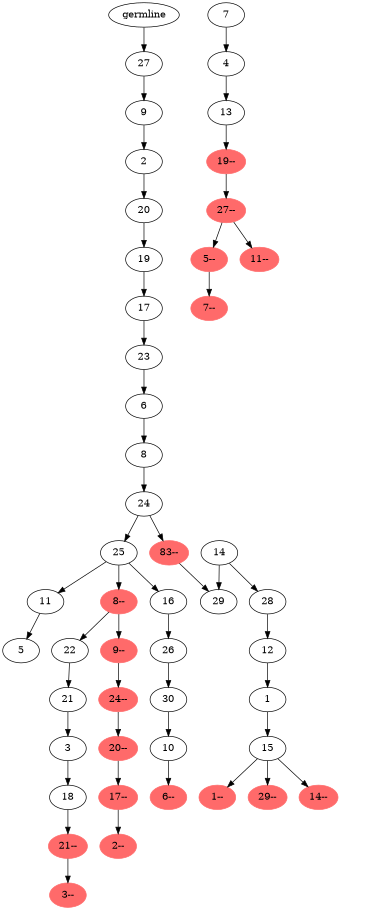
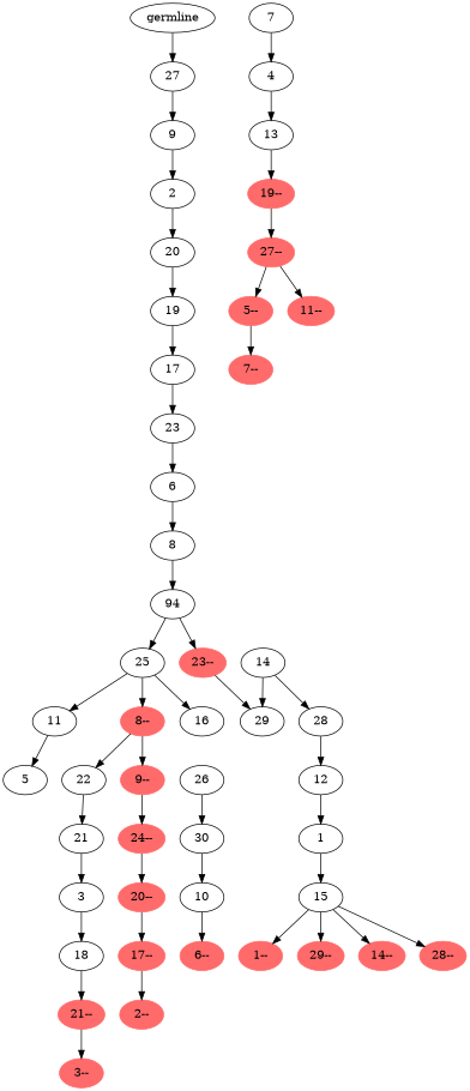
  digraph {
    n1 [label=germline]
    n2 [label=27]
    n3 [label=9]
    n4 [label=2]
    n5 [label=20]
    n6 [label=19]
    n7 [label=17]
    n8 [label=23]
    n9 [label=6]
    n10 [label=8]
-   n11 [label=24]
-   n12 [color=indianred1 label="83--" style=filled]
+   n11 [label=94]
+   n12 [color=indianred1 label="23--" style=filled]
    n13 [label=25]
    n14 [label=29]
    n15 [label=16]
    n16 [label=11]
    n17 [color=indianred1 label="8--" style=filled]
    n18 [label=14]
    n19 [label=28]
    n20 [label=12]
    n21 [label=1]
    n22 [label=15]
    n23 [color=indianred1 label="29--" style=filled]
    n24 [color=indianred1 label="14--" style=filled]
+   n25 [color=indianred1 label="28--" style=filled]
    n26 [color=indianred1 label="1--" style=filled]
    n27 [label=26]
    n28 [label=5]
    n29 [label=22]
    n30 [color=indianred1 label="9--" style=filled]
    n31 [label=30]
    n32 [label=10]
    n33 [color=indianred1 label="6--" style=filled]
    n34 [label=7]
    n35 [label=4]
    n36 [label=13]
    n37 [color=indianred1 label="19--" style=filled]
    n38 [color=indianred1 label="27--" style=filled]
    n39 [color=indianred1 label="5--" style=filled]
    n40 [color=indianred1 label="11--" style=filled]
    n41 [color=indianred1 label="7--" style=filled]
    n42 [label=21]
    n43 [color=indianred1 label="24--" style=filled]
    n44 [label=3]
    n45 [label=18]
    n46 [color=indianred1 label="21--" style=filled]
    n47 [color=indianred1 label="3--" style=filled]
    n48 [color=indianred1 label="20--" style=filled]
    n49 [color=indianred1 label="17--" style=filled]
    n50 [color=indianred1 label="2--" style=filled]
    n1 -> n2
    n2 -> n3
    n3 -> n4
    n4 -> n5
    n5 -> n6
    n6 -> n7
    n7 -> n8
    n8 -> n9
    n9 -> n10
    n10 -> n11
    n11 -> n12
    n11 -> n13
    n12 -> n14
    n13 -> n15
    n13 -> n16
    n13 -> n17
-   n15 -> n27
    n16 -> n28
    n17 -> n29
    n17 -> n30
    n18 -> n14
    n18 -> n19
    n19 -> n20
    n20 -> n21
    n21 -> n22
    n22 -> n23
    n22 -> n24
+   n22 -> n25
    n22 -> n26
    n27 -> n31
    n29 -> n42
    n30 -> n43
    n31 -> n32
    n32 -> n33
    n34 -> n35
    n35 -> n36
    n36 -> n37
    n37 -> n38
    n38 -> n39
    n38 -> n40
    n39 -> n41
    n42 -> n44
    n43 -> n48
    n44 -> n45
    n45 -> n46
    n46 -> n47
    n48 -> n49
    n49 -> n50
  }
